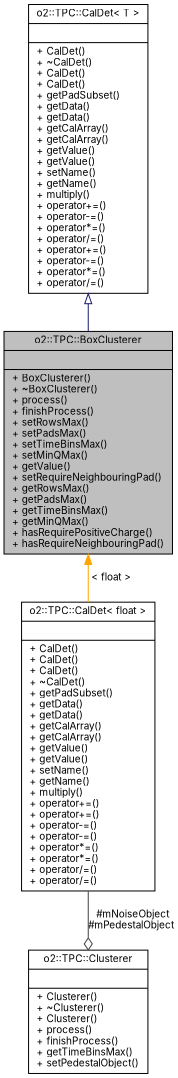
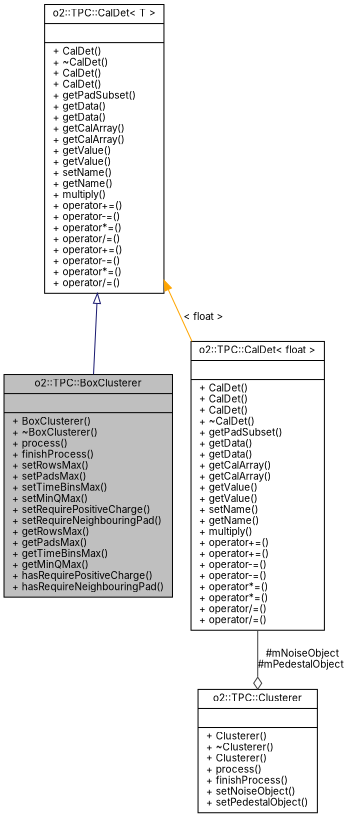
  digraph {
    fontname=Inter
    node [color=black fontname=Inter fontsize=10 shape=record]
    edge [fontname=Inter fontsize=10 labelfontname=Helvetica labelfontsize=10 style=solid dir=back]
-   n1 [fillcolor=grey75 fontcolor=black height=0.2 label="{o2::TPC::BoxClusterer\n||+ BoxClusterer()\l+ ~BoxClusterer()\l+ process()\l+ finishProcess()\l+ setRowsMax()\l+ setPadsMax()\l+ setTimeBinsMax()\l+ setMinQMax()\l+ getValue()\l+ setRequireNeighbouringPad()\l+ getRowsMax()\l+ getPadsMax()\l+ getTimeBinsMax()\l+ getMinQMax()\l+ hasRequirePositiveCharge()\l+ hasRequireNeighbouringPad()\l}" style=filled width=0.4]
-   n2 [height=0.2 label="{o2::TPC::Clusterer\n||+ Clusterer()\l+ ~Clusterer()\l+ Clusterer()\l+ process()\l+ finishProcess()\l+ getTimeBinsMax()\l+ setPedestalObject()\l}" width=0.4]
+   n1 [fillcolor=grey75 fontcolor=black height=0.2 label="{o2::TPC::BoxClusterer\n||+ BoxClusterer()\l+ ~BoxClusterer()\l+ process()\l+ finishProcess()\l+ setRowsMax()\l+ setPadsMax()\l+ setTimeBinsMax()\l+ setMinQMax()\l+ setRequirePositiveCharge()\l+ setRequireNeighbouringPad()\l+ getRowsMax()\l+ getPadsMax()\l+ getTimeBinsMax()\l+ getMinQMax()\l+ hasRequirePositiveCharge()\l+ hasRequireNeighbouringPad()\l}" style=filled width=0.4]
+   n2 [height=0.2 label="{o2::TPC::Clusterer\n||+ Clusterer()\l+ ~Clusterer()\l+ Clusterer()\l+ process()\l+ finishProcess()\l+ setNoiseObject()\l+ setPedestalObject()\l}" width=0.4]
    n3 [height=0.2 label="{o2::TPC::CalDet\< float \>\n||+ CalDet()\l+ CalDet()\l+ CalDet()\l+ ~CalDet()\l+ getPadSubset()\l+ getData()\l+ getData()\l+ getCalArray()\l+ getCalArray()\l+ getValue()\l+ getValue()\l+ setName()\l+ getName()\l+ multiply()\l+ operator+=()\l+ operator+=()\l+ operator-=()\l+ operator-=()\l+ operator*=()\l+ operator*=()\l+ operator/=()\l+ operator/=()\l}" width=0.4]
    n4 [height=0.2 label="{o2::TPC::CalDet\< T \>\n||+ CalDet()\l+ ~CalDet()\l+ CalDet()\l+ CalDet()\l+ getPadSubset()\l+ getData()\l+ getData()\l+ getCalArray()\l+ getCalArray()\l+ getValue()\l+ getValue()\l+ setName()\l+ getName()\l+ multiply()\l+ operator+=()\l+ operator-=()\l+ operator*=()\l+ operator/=()\l+ operator+=()\l+ operator-=()\l+ operator*=()\l+ operator/=()\l}" width=0.4]
    n3 -> n2 [arrowhead=odiamond color=grey25 label=" #mNoiseObject\n#mPedestalObject" dir=""]
    n4 -> n1 [arrowtail=onormal color=midnightblue]
-   n1 -> n3 [color=orange label=" \< float \>"]
+   n4 -> n3 [color=orange label=" \< float \>"]
  }
